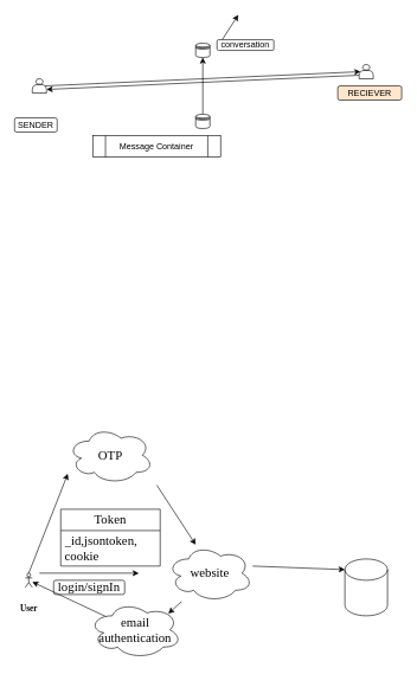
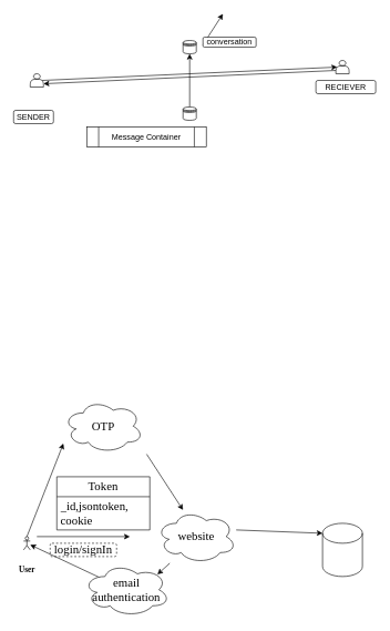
  <mxCell id="0" />
  <mxCell id="1" parent="0" />
  <mxCell id="2" style="edgeStyle=none;html=1;exitX=0.5;exitY=0;exitDx=0;exitDy=0;exitPerimeter=0;fontFamily=Times New Roman;fontSize=18;" parent="1" source="3" edge="1"><mxGeometry relative="1" as="geometry"><mxPoint x="95" y="666" as="targetPoint" /></mxGeometry></mxCell>
  <mxCell id="3" value="&lt;h4&gt;&lt;font face=&quot;Times New Roman&quot;&gt;User&lt;/font&gt;&lt;/h4&gt;" style="shape=umlActor;verticalLabelPosition=bottom;verticalAlign=top;html=1;outlineConnect=0;" parent="1" vertex="1"><mxGeometry x="35" y="806" width="10" height="20" as="geometry" /></mxCell>
  <mxCell id="4" value="" style="endArrow=classic;html=1;fontFamily=Times New Roman;" parent="1" edge="1"><mxGeometry width="50" height="50" relative="1" as="geometry"><mxPoint x="55" y="806" as="sourcePoint" /><mxPoint x="195" y="806" as="targetPoint" /></mxGeometry></mxCell>
  <mxCell id="5" value="" style="shape=cylinder3;whiteSpace=wrap;html=1;boundedLbl=1;backgroundOutline=1;size=15;fontFamily=Times New Roman;" parent="1" vertex="1"><mxGeometry x="485" y="786" width="60" height="80" as="geometry" /></mxCell>
  <mxCell id="6" value="&lt;font style=&quot;font-size: 18px;&quot;&gt;website&lt;/font&gt;" style="ellipse;shape=cloud;whiteSpace=wrap;html=1;fontFamily=Times New Roman;" parent="1" vertex="1"><mxGeometry x="235" y="766" width="120" height="80" as="geometry" /></mxCell>
- <mxCell id="7" value="login/signIn" style="rounded=1;whiteSpace=wrap;html=1;fontFamily=Times New Roman;fontSize=18;" parent="1" vertex="1"><mxGeometry x="75" y="816" width="100" height="20" as="geometry" /></mxCell>
+ <mxCell id="7" value="login/signIn" style="rounded=1;whiteSpace=wrap;html=1;fontFamily=Times New Roman;fontSize=18;dashed=1;" parent="1" vertex="1"><mxGeometry x="75" y="816" width="100" height="20" as="geometry" /></mxCell>
  <mxCell id="8" style="edgeStyle=none;html=1;exitX=0;exitY=1;exitDx=0;exitDy=0;fontFamily=Times New Roman;fontSize=18;" parent="1" source="9" edge="1"><mxGeometry relative="1" as="geometry"><mxPoint x="236.437" y="862.876" as="targetPoint" /></mxGeometry></mxCell>
  <mxCell id="9" value="" style="text;html=1;strokeColor=none;fillColor=none;spacing=5;spacingTop=-20;whiteSpace=wrap;overflow=hidden;rounded=0;fontFamily=Times New Roman;fontSize=18;" parent="1" vertex="1"><mxGeometry x="255" y="726" width="190" height="120" as="geometry" /></mxCell>
  <mxCell id="10" value="Token" style="swimlane;fontStyle=0;childLayout=stackLayout;horizontal=1;startSize=30;horizontalStack=0;resizeParent=1;resizeParentMax=0;resizeLast=0;collapsible=1;marginBottom=0;whiteSpace=wrap;html=1;fontFamily=Times New Roman;fontSize=18;" parent="1" vertex="1"><mxGeometry x="85" y="716" width="140" height="80" as="geometry" /></mxCell>
  <mxCell id="11" value="_id,jsontoken,&lt;br&gt;cookie" style="text;strokeColor=none;fillColor=none;align=left;verticalAlign=middle;spacingLeft=4;spacingRight=4;overflow=hidden;points=[[0,0.5],[1,0.5]];portConstraint=eastwest;rotatable=0;whiteSpace=wrap;html=1;fontFamily=Times New Roman;fontSize=18;" parent="10" vertex="1"><mxGeometry y="30" width="140" height="50" as="geometry" /></mxCell>
  <mxCell id="12" value="" style="endArrow=classic;html=1;fontFamily=Times New Roman;fontSize=18;entryX=0;entryY=0;entryDx=0;entryDy=15;entryPerimeter=0;" parent="1" target="5" edge="1"><mxGeometry width="50" height="50" relative="1" as="geometry"><mxPoint x="355" y="796" as="sourcePoint" /><mxPoint x="325" y="806" as="targetPoint" /></mxGeometry></mxCell>
  <mxCell id="13" style="edgeStyle=none;html=1;exitX=0.25;exitY=0.25;exitDx=0;exitDy=0;exitPerimeter=0;fontFamily=Times New Roman;fontSize=18;" parent="1" target="3" edge="1"><mxGeometry relative="1" as="geometry"><mxPoint x="167.5" y="876" as="sourcePoint" /></mxGeometry></mxCell>
  <mxCell id="14" value="email authentication" style="ellipse;shape=cloud;whiteSpace=wrap;html=1;fontFamily=Times New Roman;fontSize=18;" parent="1" vertex="1"><mxGeometry x="125" y="846" width="130" height="80" as="geometry" /></mxCell>
  <mxCell id="15" style="edgeStyle=none;html=1;exitX=0.96;exitY=0.7;exitDx=0;exitDy=0;exitPerimeter=0;entryX=0.105;entryY=0.333;entryDx=0;entryDy=0;entryPerimeter=0;fontFamily=Times New Roman;fontSize=18;" parent="1" target="9" edge="1"><mxGeometry relative="1" as="geometry"><mxPoint x="220.2" y="682" as="sourcePoint" /></mxGeometry></mxCell>
  <mxCell id="16" value="OTP" style="ellipse;shape=cloud;whiteSpace=wrap;html=1;fontFamily=Times New Roman;fontSize=18;" parent="1" vertex="1"><mxGeometry x="95" y="600" width="120" height="80" as="geometry" /></mxCell>
  <mxCell id="17" value="" style="shape=actor;whiteSpace=wrap;html=1;" parent="1" vertex="1"><mxGeometry x="45" y="110" width="20" height="20" as="geometry" /></mxCell>
  <mxCell id="18" style="edgeStyle=none;html=1;exitX=0;exitY=0.75;exitDx=0;exitDy=0;entryX=1;entryY=0.75;entryDx=0;entryDy=0;" parent="1" source="19" target="17" edge="1"><mxGeometry relative="1" as="geometry" /></mxCell>
  <mxCell id="19" value="" style="shape=actor;whiteSpace=wrap;html=1;" parent="1" vertex="1"><mxGeometry x="505" y="90" width="20" height="20" as="geometry" /></mxCell>
  <mxCell id="20" value="" style="edgeStyle=none;html=1;" parent="1" source="21" target="22" edge="1"><mxGeometry relative="1" as="geometry" /></mxCell>
  <mxCell id="21" value="" style="shape=datastore;whiteSpace=wrap;html=1;" parent="1" vertex="1"><mxGeometry x="275" y="160" width="20" height="20" as="geometry" /></mxCell>
  <mxCell id="22" value="" style="shape=datastore;whiteSpace=wrap;html=1;" parent="1" vertex="1"><mxGeometry x="275" y="60" width="20" height="20" as="geometry" /></mxCell>
  <mxCell id="23" style="edgeStyle=none;html=1;exitX=0.9;exitY=0.5;exitDx=0;exitDy=0;exitPerimeter=0;entryX=0.1;entryY=0.5;entryDx=0;entryDy=0;entryPerimeter=0;" parent="1" source="17" target="19" edge="1"><mxGeometry relative="1" as="geometry" /></mxCell>
  <mxCell id="24" value="SENDER" style="rounded=1;whiteSpace=wrap;html=1;" parent="1" vertex="1"><mxGeometry x="20" y="165" width="60" height="20" as="geometry" /></mxCell>
- <mxCell id="25" value="RECIEVER" style="rounded=1;whiteSpace=wrap;html=1;fillColor=#ffe6cc;" parent="1" vertex="1"><mxGeometry x="475" y="120" width="90" height="20" as="geometry" /></mxCell>
+ <mxCell id="25" value="RECIEVER" style="rounded=1;whiteSpace=wrap;html=1;" parent="1" vertex="1"><mxGeometry x="475" y="120" width="90" height="20" as="geometry" /></mxCell>
  <mxCell id="26" value="Message Container" style="shape=process;whiteSpace=wrap;html=1;backgroundOutline=1;" parent="1" vertex="1"><mxGeometry x="130" y="190" width="180" height="30" as="geometry" /></mxCell>
  <mxCell id="27" style="edgeStyle=none;html=1;exitX=0;exitY=0.75;exitDx=0;exitDy=0;" edge="1" parent="1" source="28"><mxGeometry relative="1" as="geometry"><mxPoint x="335" y="20" as="targetPoint" /></mxGeometry></mxCell>
  <mxCell id="28" value="conversation" style="rounded=1;whiteSpace=wrap;html=1;" parent="1" vertex="1"><mxGeometry x="305" y="55" width="80" height="15" as="geometry" /></mxCell>
